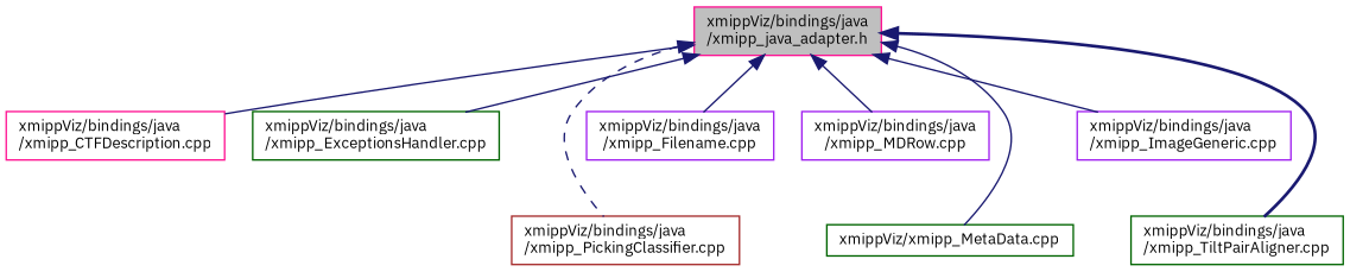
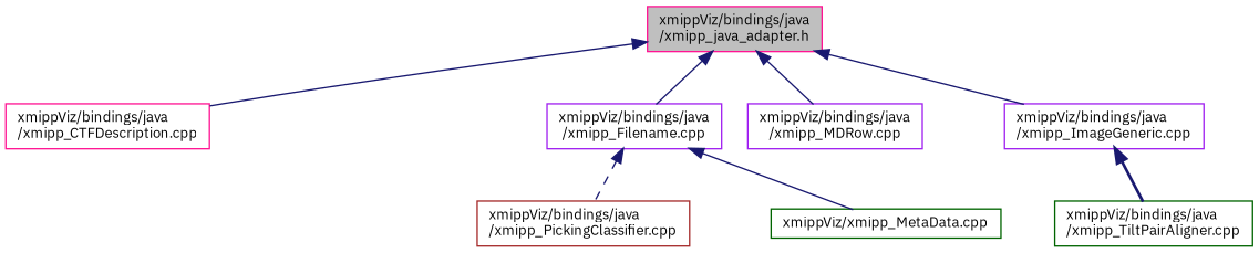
  digraph {
    fontname="IBM Plex Sans"
    node [color=darkgreen fillcolor=white fontname="IBM Plex Sans" fontsize=10 shape=record style=filled]
    edge [color=midnightblue dir=back fontname="IBM Plex Sans" fontsize=10 labelfontname=Helvetica labelfontsize=10 style=solid]
    n1 [color=deeppink fillcolor=grey75 fontcolor=black height=0.2 label="xmippViz/bindings/java\l/xmipp_java_adapter.h" width=0.4]
    n2 [color=deeppink height=0.2 label="xmippViz/bindings/java\l/xmipp_CTFDescription.cpp" width=0.4]
-   n3 [height=0.2 label="xmippViz/bindings/java\l/xmipp_ExceptionsHandler.cpp" width=0.4]
    n4 [color=purple height=0.2 label="xmippViz/bindings/java\l/xmipp_Filename.cpp" width=0.4]
    n5 [color=purple height=0.2 label="xmippViz/bindings/java\l/xmipp_ImageGeneric.cpp" width=0.4]
    n6 [color=purple height=0.2 label="xmippViz/bindings/java\l/xmipp_MDRow.cpp" width=0.4]
    n7 [color=brown height=0.2 label="xmippViz/bindings/java\l/xmipp_PickingClassifier.cpp" width=0.4]
    n8 [height=0.2 label="xmippViz/bindings/java\l/xmipp_TiltPairAligner.cpp" width=0.4]
    n9 [height=0.2 label="xmippViz/xmipp_MetaData.cpp" width=0.4]
    n1 -> n2
-   n1 -> n3
    n1 -> n4
    n1 -> n5
    n1 -> n6
-   n1 -> n7 [style=dashed]
-   n1 -> n8 [style=bold]
-   n1 -> n9
+   n4 -> n7 [style=dashed]
+   n5 -> n8 [style=bold]
+   n4 -> n9
  }
